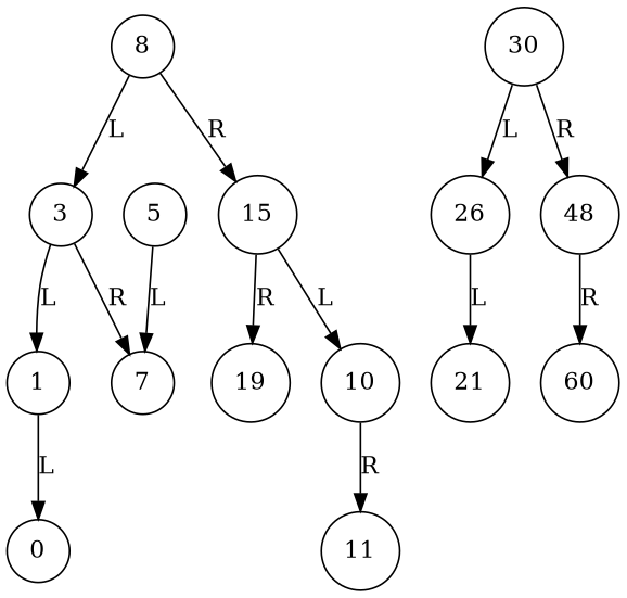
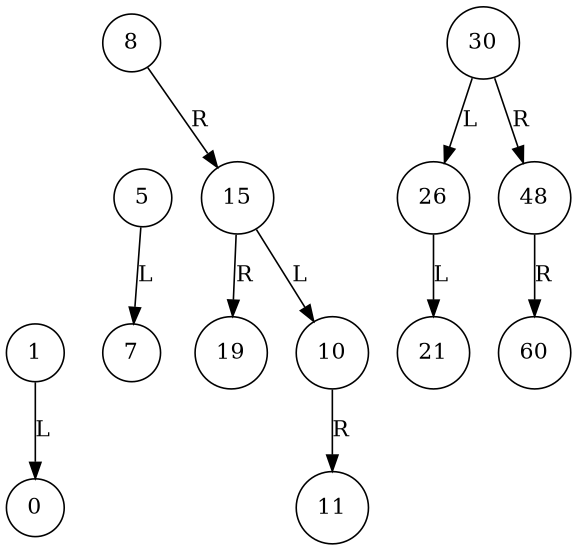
  digraph {
    node [shape=circle]
    n1 [label=8]
-   n2 [label=3]
    n3 [label=15]
    n4 [label=30]
    n5 [label=26]
    n6 [label=48]
    n7 [label=1]
    n8 [label=7]
    n9 [label=10]
    n10 [label=19]
    n11 [label=0]
    n12 [label=5]
    n13 [label=11]
    n14 [label=21]
    n15 [label=60]
-   n1 -> n2 [label=L]
    n1 -> n3 [label=R]
-   n2 -> n7 [label=L]
-   n2 -> n8 [label=R]
    n3 -> n9 [label=L]
    n3 -> n10 [label=R]
    n4 -> n5 [label=L]
    n4 -> n6 [label=R]
    n5 -> n14 [label=L]
    n6 -> n15 [label=R]
    n7 -> n11 [label=L]
    n9 -> n13 [label=R]
    n12 -> n8 [label=L]
  }
